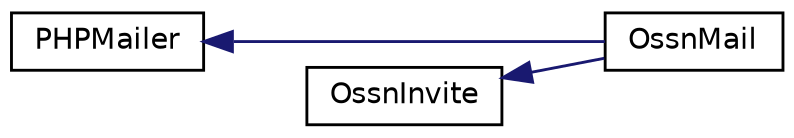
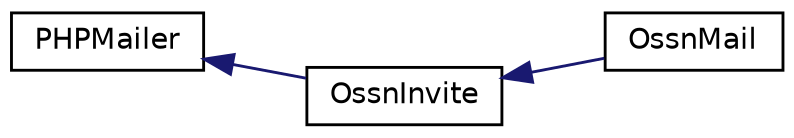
  digraph {
    rankdir=LR
    node [color=black fillcolor=white fontname=Helvetica fontsize=10 shape=record style=filled]
    edge [color=midnightblue dir=back fontname=Helvetica fontsize=10 labelfontname=Helvetica labelfontsize=10 style=solid]
    n1 [height=0.2 label=PHPMailer width=0.4]
    n2 [height=0.2 label=OssnMail width=0.4]
    n3 [height=0.2 label=OssnInvite width=0.4]
-   n1 -> n2
+   n1 -> n3
    n3 -> n2
  }
